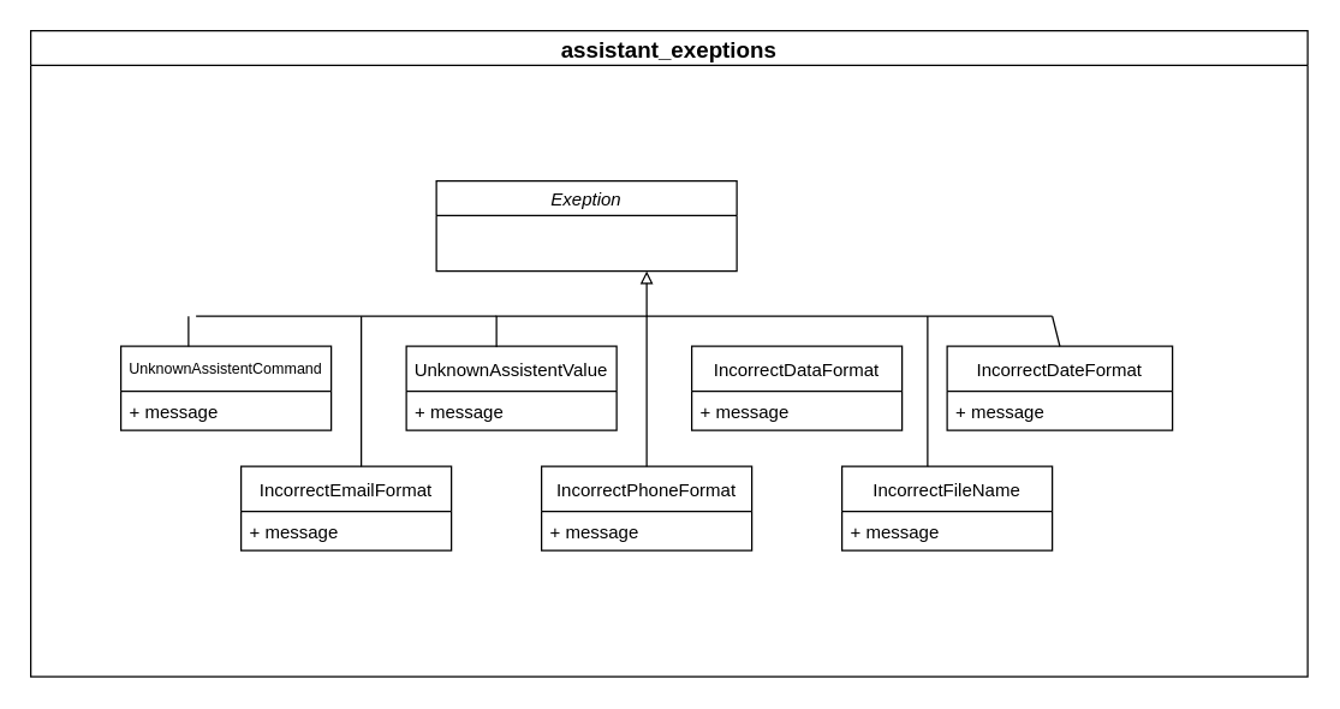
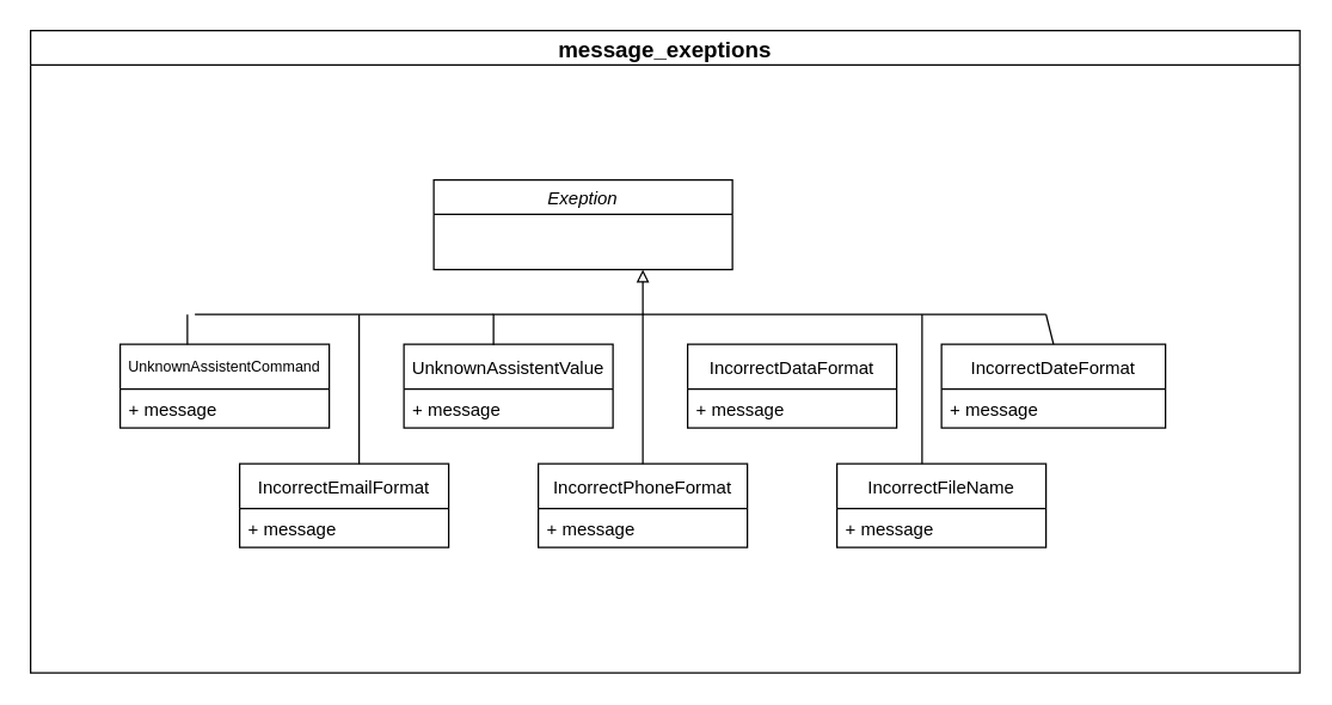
  <mxCell id="0" />
  <mxCell id="1" parent="0" />
  <mxCell id="2" value="Exeption" style="swimlane;fontStyle=2" vertex="1" parent="1"><mxGeometry x="290" y="120" width="200" height="60" as="geometry" /></mxCell>
  <mxCell id="3" value="UnknownAssistentCommand" style="swimlane;fontStyle=0;childLayout=stackLayout;horizontal=1;startSize=30;fillColor=none;horizontalStack=0;resizeParent=1;resizeParentMax=0;resizeLast=0;collapsible=1;marginBottom=0;fontSize=10;" vertex="1" parent="1"><mxGeometry y="230" width="140" height="56" as="geometry" x="80" /></mxCell>
  <mxCell id="4" value="+ message" style="text;strokeColor=none;fillColor=none;align=left;verticalAlign=top;spacingLeft=4;spacingRight=4;overflow=hidden;rotatable=0;points=[[0,0.5],[1,0.5]];portConstraint=eastwest;" vertex="1" parent="3"><mxGeometry y="30" width="140" height="26" as="geometry" /></mxCell>
  <mxCell id="5" value="IncorrectEmailFormat" style="swimlane;fontStyle=0;childLayout=stackLayout;horizontal=1;startSize=30;fillColor=none;horizontalStack=0;resizeParent=1;resizeParentMax=0;resizeLast=0;collapsible=1;marginBottom=0;" vertex="1" parent="1"><mxGeometry x="160" y="310" width="140" height="56" as="geometry" /></mxCell>
  <mxCell id="6" value="+ message" style="text;strokeColor=none;fillColor=none;align=left;verticalAlign=top;spacingLeft=4;spacingRight=4;overflow=hidden;rotatable=0;points=[[0,0.5],[1,0.5]];portConstraint=eastwest;" vertex="1" parent="5"><mxGeometry y="30" width="140" height="26" as="geometry" /></mxCell>
  <mxCell id="7" value="UnknownAssistentValue" style="swimlane;fontStyle=0;childLayout=stackLayout;horizontal=1;startSize=30;fillColor=none;horizontalStack=0;resizeParent=1;resizeParentMax=0;resizeLast=0;collapsible=1;marginBottom=0;" vertex="1" parent="1"><mxGeometry x="270" y="230" width="140" height="56" as="geometry" /></mxCell>
  <mxCell id="8" value="+ message" style="text;strokeColor=none;fillColor=none;align=left;verticalAlign=top;spacingLeft=4;spacingRight=4;overflow=hidden;rotatable=0;points=[[0,0.5],[1,0.5]];portConstraint=eastwest;" vertex="1" parent="7"><mxGeometry y="30" width="140" height="26" as="geometry" /></mxCell>
  <mxCell id="9" style="edgeStyle=none;html=1;fontSize=10;endArrow=block;endFill=0;" edge="1" parent="1" source="10"><mxGeometry relative="1" as="geometry"><mxPoint x="430" y="180" as="targetPoint" /></mxGeometry></mxCell>
  <mxCell id="10" value="IncorrectPhoneFormat" style="swimlane;fontStyle=0;childLayout=stackLayout;horizontal=1;startSize=30;fillColor=none;horizontalStack=0;resizeParent=1;resizeParentMax=0;resizeLast=0;collapsible=1;marginBottom=0;" vertex="1" parent="1"><mxGeometry x="360" y="310" width="140" height="56" as="geometry" /></mxCell>
  <mxCell id="11" value="+ message" style="text;strokeColor=none;fillColor=none;align=left;verticalAlign=top;spacingLeft=4;spacingRight=4;overflow=hidden;rotatable=0;points=[[0,0.5],[1,0.5]];portConstraint=eastwest;" vertex="1" parent="10"><mxGeometry y="30" width="140" height="26" as="geometry" /></mxCell>
  <mxCell id="12" value="IncorrectDataFormat" style="swimlane;fontStyle=0;childLayout=stackLayout;horizontal=1;startSize=30;fillColor=none;horizontalStack=0;resizeParent=1;resizeParentMax=0;resizeLast=0;collapsible=1;marginBottom=0;" vertex="1" parent="1"><mxGeometry x="460" y="230" width="140" height="56" as="geometry" /></mxCell>
  <mxCell id="13" value="+ message" style="text;strokeColor=none;fillColor=none;align=left;verticalAlign=top;spacingLeft=4;spacingRight=4;overflow=hidden;rotatable=0;points=[[0,0.5],[1,0.5]];portConstraint=eastwest;" vertex="1" parent="12"><mxGeometry y="30" width="140" height="26" as="geometry" /></mxCell>
  <mxCell id="14" value="IncorrectFileName" style="swimlane;fontStyle=0;childLayout=stackLayout;horizontal=1;startSize=30;fillColor=none;horizontalStack=0;resizeParent=1;resizeParentMax=0;resizeLast=0;collapsible=1;marginBottom=0;" vertex="1" parent="1"><mxGeometry x="560" y="310" width="140" height="56" as="geometry" /></mxCell>
  <mxCell id="15" value="+ message" style="text;strokeColor=none;fillColor=none;align=left;verticalAlign=top;spacingLeft=4;spacingRight=4;overflow=hidden;rotatable=0;points=[[0,0.5],[1,0.5]];portConstraint=eastwest;" vertex="1" parent="14"><mxGeometry y="30" width="140" height="26" as="geometry" /></mxCell>
  <mxCell id="16" value="IncorrectDateFormat" style="swimlane;fontStyle=0;childLayout=stackLayout;horizontal=1;startSize=30;fillColor=none;horizontalStack=0;resizeParent=1;resizeParentMax=0;resizeLast=0;collapsible=1;marginBottom=0;" vertex="1" parent="1"><mxGeometry x="630" y="230" width="150" height="56" as="geometry" /></mxCell>
  <mxCell id="17" value="+ message" style="text;strokeColor=none;fillColor=none;align=left;verticalAlign=top;spacingLeft=4;spacingRight=4;overflow=hidden;rotatable=0;points=[[0,0.5],[1,0.5]];portConstraint=eastwest;" vertex="1" parent="16"><mxGeometry y="30" width="150" height="26" as="geometry" /></mxCell>
  <mxCell id="18" value="" style="shape=partialRectangle;whiteSpace=wrap;html=1;bottom=0;right=0;fillColor=none;fontSize=10;" vertex="1" parent="1"><mxGeometry x="330" y="210" width="100" height="20" as="geometry" /></mxCell>
  <mxCell id="19" value="" style="endArrow=none;html=1;fontSize=10;exitX=1;exitY=0;exitDx=0;exitDy=0;" edge="1" parent="1" source="18"><mxGeometry width="50" height="50" relative="1" as="geometry"><mxPoint x="400" y="220" as="sourcePoint" /><mxPoint x="700" y="210" as="targetPoint" /></mxGeometry></mxCell>
  <mxCell id="20" value="" style="endArrow=none;html=1;fontSize=10;exitX=0.5;exitY=0;exitDx=0;exitDy=0;" edge="1" parent="1" source="16"><mxGeometry width="50" height="50" relative="1" as="geometry"><mxPoint x="500" y="220" as="sourcePoint" /><mxPoint x="700" y="210" as="targetPoint" /></mxGeometry></mxCell>
  <mxCell id="21" value="" style="endArrow=none;html=1;fontSize=10;exitX=0.407;exitY=0;exitDx=0;exitDy=0;exitPerimeter=0;" edge="1" parent="1" source="14"><mxGeometry width="50" height="50" relative="1" as="geometry"><mxPoint x="500" y="220" as="sourcePoint" /><mxPoint x="617" y="210" as="targetPoint" /></mxGeometry></mxCell>
  <mxCell id="22" value="" style="endArrow=none;html=1;fontSize=10;entryX=0;entryY=0;entryDx=0;entryDy=0;" edge="1" parent="1" target="18"><mxGeometry width="50" height="50" relative="1" as="geometry"><mxPoint x="130" y="210" as="sourcePoint" /><mxPoint x="380" y="170" as="targetPoint" /></mxGeometry></mxCell>
  <mxCell id="23" value="" style="endArrow=none;html=1;fontSize=10;" edge="1" parent="1"><mxGeometry width="50" height="50" relative="1" as="geometry"><mxPoint x="125" y="230" as="sourcePoint" /><mxPoint x="125" y="210" as="targetPoint" /></mxGeometry></mxCell>
  <mxCell id="24" value="" style="endArrow=none;html=1;fontSize=10;" edge="1" parent="1"><mxGeometry width="50" height="50" relative="1" as="geometry"><mxPoint x="240" y="310" as="sourcePoint" /><mxPoint x="240" y="210" as="targetPoint" /></mxGeometry></mxCell>
- <mxCell id="25" value="assistant_exeptions" style="swimlane;fontSize=15;" vertex="1" parent="1"><mxGeometry x="20" y="20" width="850" height="430" as="geometry" /></mxCell>
+ <mxCell id="25" value="message_exeptions" style="swimlane;fontSize=15;" vertex="1" parent="1"><mxGeometry x="20" y="20" width="850" height="430" as="geometry" /></mxCell>
